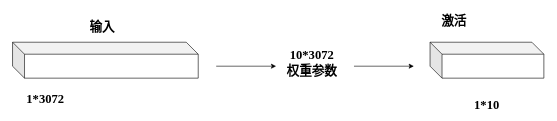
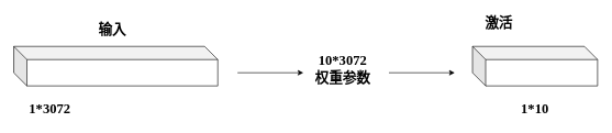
  <mxCell id="0" />
  <mxCell id="1" parent="0" />
  <mxCell id="2" value="" style="shape=cube;whiteSpace=wrap;html=1;boundedLbl=1;backgroundOutline=1;darkOpacity=0.05;darkOpacity2=0.1;size=20;" vertex="1" parent="1"><mxGeometry x="20" y="70" width="310" height="60" as="geometry" /></mxCell>
  <mxCell id="3" value="" style="shape=cube;whiteSpace=wrap;html=1;boundedLbl=1;backgroundOutline=1;darkOpacity=0.05;darkOpacity2=0.1;size=20;" vertex="1" parent="1"><mxGeometry x="717" y="70" width="190" height="60" as="geometry" /></mxCell>
  <mxCell id="4" value="&lt;font style=&quot;font-size: 21px;&quot; face=&quot;Times New Roman&quot;&gt;&lt;b&gt;输入&lt;/b&gt;&lt;/font&gt;" style="text;html=1;strokeColor=none;fillColor=none;align=center;verticalAlign=middle;whiteSpace=wrap;rounded=0;" vertex="1" parent="1"><mxGeometry x="140" y="30" width="60" height="30" as="geometry" /></mxCell>
  <mxCell id="5" value="&lt;font face=&quot;Times New Roman&quot;&gt;&lt;span style=&quot;font-size: 21px;&quot;&gt;&lt;b&gt;激活&lt;/b&gt;&lt;/span&gt;&lt;/font&gt;" style="text;html=1;strokeColor=none;fillColor=none;align=center;verticalAlign=middle;whiteSpace=wrap;rounded=0;" vertex="1" parent="1"><mxGeometry x="727" y="20" width="60" height="30" as="geometry" /></mxCell>
  <mxCell id="6" value="&lt;font style=&quot;font-size: 21px;&quot; face=&quot;Times New Roman&quot;&gt;&lt;b&gt;1*3072&lt;/b&gt;&lt;/font&gt;" style="text;html=1;strokeColor=none;fillColor=none;align=center;verticalAlign=middle;whiteSpace=wrap;rounded=0;" vertex="1" parent="1"><mxGeometry x="45" y="150" width="60" height="30" as="geometry" /></mxCell>
- <mxCell id="7" value="&lt;font style=&quot;font-size: 21px;&quot; face=&quot;Times New Roman&quot;&gt;&lt;b&gt;1*10&lt;/b&gt;&lt;/font&gt;" style="text;html=1;strokeColor=none;fillColor=none;align=center;verticalAlign=middle;whiteSpace=wrap;rounded=0;" vertex="1" parent="1"><mxGeometry x="782" y="160" width="60" height="30" as="geometry" /></mxCell>
+ <mxCell id="7" value="&lt;font style=&quot;font-size: 21px;&quot; face=&quot;Times New Roman&quot;&gt;&lt;b&gt;1*10&lt;/b&gt;&lt;/font&gt;" style="text;html=1;strokeColor=none;fillColor=none;align=center;verticalAlign=middle;whiteSpace=wrap;rounded=0;" vertex="1" parent="1"><mxGeometry x="782" y="150" width="60" height="30" as="geometry" /></mxCell>
  <mxCell id="8" value="" style="endArrow=classic;html=1;rounded=0;" edge="1" parent="1"><mxGeometry width="50" height="50" relative="1" as="geometry"><mxPoint x="360" y="110" as="sourcePoint" /><mxPoint x="460" y="110" as="targetPoint" /></mxGeometry></mxCell>
  <mxCell id="9" value="&lt;font face=&quot;Times New Roman&quot; style=&quot;font-size: 21px;&quot;&gt;&lt;b&gt;10*3072&lt;br&gt;权重参数&lt;br&gt;&lt;/b&gt;&lt;/font&gt;" style="text;html=1;strokeColor=none;fillColor=none;align=center;verticalAlign=middle;whiteSpace=wrap;rounded=0;" vertex="1" parent="1"><mxGeometry x="470" y="90" width="100" height="30" as="geometry" /></mxCell>
  <mxCell id="10" value="" style="endArrow=classic;html=1;rounded=0;" edge="1" parent="1"><mxGeometry width="50" height="50" relative="1" as="geometry"><mxPoint x="590" y="110" as="sourcePoint" /><mxPoint x="690" y="110" as="targetPoint" /></mxGeometry></mxCell>
